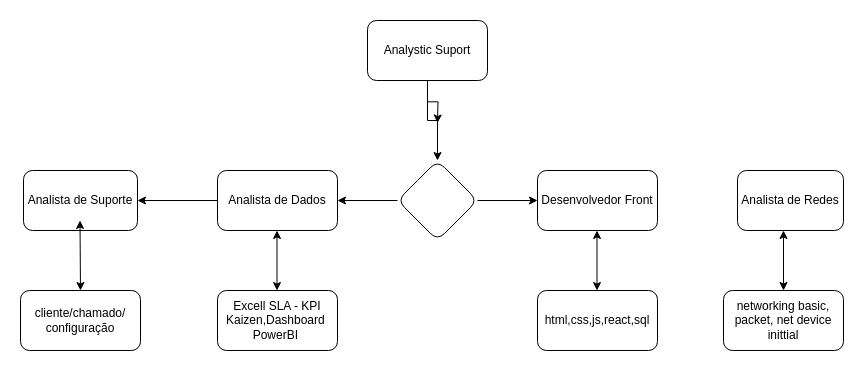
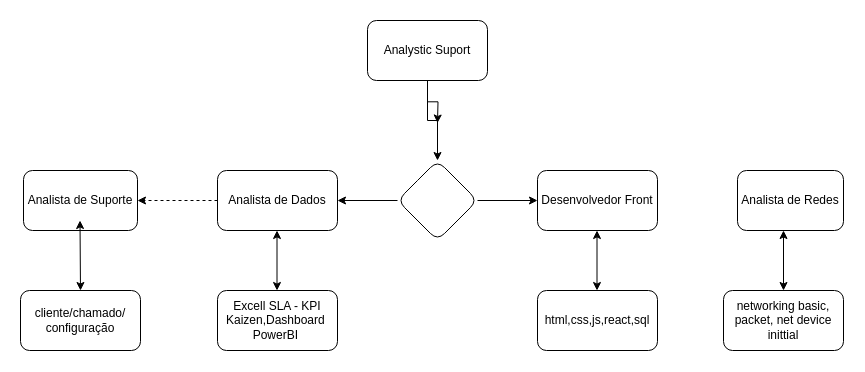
  <mxCell id="0" />
  <mxCell id="1" parent="0" />
  <mxCell id="2" value="" style="edgeStyle=orthogonalEdgeStyle;rounded=0;orthogonalLoop=1;jettySize=auto;html=1;" edge="1" parent="1" source="4"><mxGeometry relative="1" as="geometry"><mxPoint x="437" y="122.5" as="targetPoint" /></mxGeometry></mxCell>
  <mxCell id="3" value="" style="edgeStyle=orthogonalEdgeStyle;rounded=0;orthogonalLoop=1;jettySize=auto;html=1;" edge="1" parent="1" source="4" target="7"><mxGeometry relative="1" as="geometry" /></mxCell>
  <mxCell id="4" value="Analystic Suport" style="rounded=1;whiteSpace=wrap;html=1;" vertex="1" parent="1"><mxGeometry x="367" y="20" width="120" height="60" as="geometry" /></mxCell>
  <mxCell id="5" value="" style="edgeStyle=orthogonalEdgeStyle;rounded=0;orthogonalLoop=1;jettySize=auto;html=1;" edge="1" parent="1" source="7" target="9"><mxGeometry relative="1" as="geometry" /></mxCell>
  <mxCell id="6" value="" style="edgeStyle=orthogonalEdgeStyle;rounded=0;orthogonalLoop=1;jettySize=auto;html=1;" edge="1" parent="1" source="7" target="10"><mxGeometry relative="1" as="geometry" /></mxCell>
  <mxCell id="7" value="" style="rhombus;whiteSpace=wrap;html=1;rounded=1;" vertex="1" parent="1"><mxGeometry x="397" y="160" width="80" height="80" as="geometry" /></mxCell>
- <mxCell id="8" value="" style="edgeStyle=orthogonalEdgeStyle;rounded=0;orthogonalLoop=1;jettySize=auto;html=1;" edge="1" parent="1" source="9" target="11"><mxGeometry relative="1" as="geometry" /></mxCell>
+ <mxCell id="8" value="" style="edgeStyle=orthogonalEdgeStyle;rounded=0;orthogonalLoop=1;jettySize=auto;html=1;dashed=1;" edge="1" parent="1" source="9" target="11"><mxGeometry relative="1" as="geometry" /></mxCell>
  <mxCell id="9" value="Analista de Dados" style="whiteSpace=wrap;html=1;rounded=1;" vertex="1" parent="1"><mxGeometry x="217" y="170" width="120" height="60" as="geometry" /></mxCell>
  <mxCell id="10" value="Desenvolvedor Front" style="whiteSpace=wrap;html=1;rounded=1;" vertex="1" parent="1"><mxGeometry x="537" y="170" width="120" height="60" as="geometry" /></mxCell>
  <mxCell id="11" value="Analista de Suporte" style="whiteSpace=wrap;html=1;rounded=1;" vertex="1" parent="1"><mxGeometry y="170" width="114" height="60" as="geometry" x="23" /></mxCell>
  <mxCell id="12" value="Analista de Redes" style="whiteSpace=wrap;html=1;rounded=1;" vertex="1" parent="1"><mxGeometry x="737" y="170" width="106" height="60" as="geometry" /></mxCell>
  <mxCell id="13" value="" style="endArrow=classic;startArrow=classic;html=1;rounded=0;" edge="1" parent="1"><mxGeometry width="50" height="50" relative="1" as="geometry"><mxPoint x="80" y="290" as="sourcePoint" /><mxPoint x="79.5" y="220" as="targetPoint" /></mxGeometry></mxCell>
  <mxCell id="14" value="" style="endArrow=classic;startArrow=classic;html=1;rounded=0;" edge="1" parent="1"><mxGeometry width="50" height="50" relative="1" as="geometry"><mxPoint x="783" y="290" as="sourcePoint" /><mxPoint x="783" y="230" as="targetPoint" /><Array as="points" /></mxGeometry></mxCell>
  <mxCell id="15" value="" style="endArrow=classic;startArrow=classic;html=1;rounded=0;" edge="1" parent="1"><mxGeometry width="50" height="50" relative="1" as="geometry"><mxPoint x="596.5" y="290" as="sourcePoint" /><mxPoint x="596.5" y="230" as="targetPoint" /></mxGeometry></mxCell>
  <mxCell id="16" value="" style="endArrow=classic;startArrow=classic;html=1;rounded=0;" edge="1" parent="1"><mxGeometry width="50" height="50" relative="1" as="geometry"><mxPoint x="276.5" y="290" as="sourcePoint" /><mxPoint x="276.5" y="230" as="targetPoint" /></mxGeometry></mxCell>
  <mxCell id="17" value="Excell SLA - KPI Kaizen,Dashboard&amp;nbsp;&lt;br&gt;PowerBI&amp;nbsp;" style="rounded=1;whiteSpace=wrap;html=1;" vertex="1" parent="1"><mxGeometry x="217" y="290" width="120" height="60" as="geometry" /></mxCell>
  <mxCell id="18" value="cliente/chamado/&lt;br&gt;configuração" style="rounded=1;whiteSpace=wrap;html=1;" vertex="1" parent="1"><mxGeometry x="20" y="290" width="120" height="60" as="geometry" /></mxCell>
  <mxCell id="19" value="html,css,js,react,sql" style="rounded=1;whiteSpace=wrap;html=1;" vertex="1" parent="1"><mxGeometry x="537" y="290" width="120" height="60" as="geometry" /></mxCell>
  <mxCell id="20" value="networking basic,&lt;br&gt;packet, net device inittial" style="rounded=1;whiteSpace=wrap;html=1;" vertex="1" parent="1"><mxGeometry x="723" y="290" width="120" height="60" as="geometry" /></mxCell>
